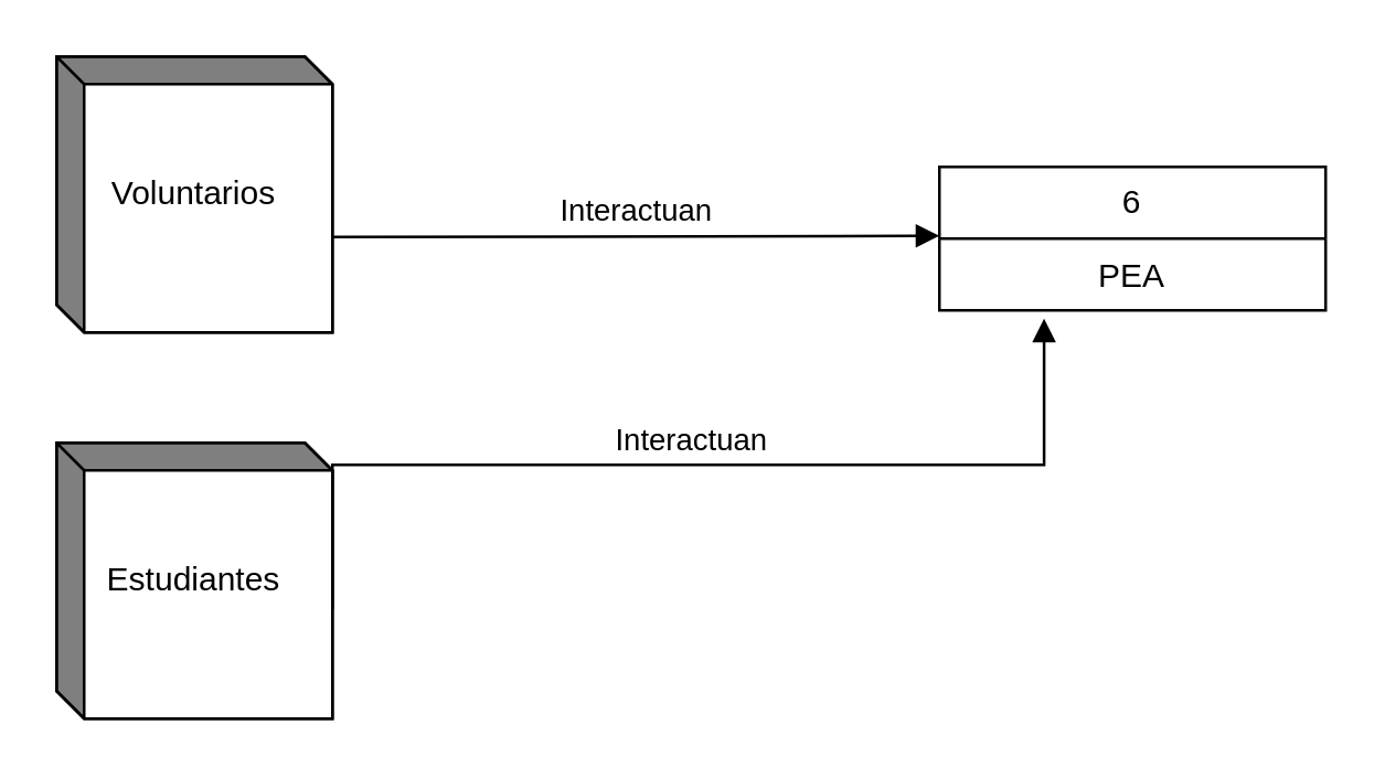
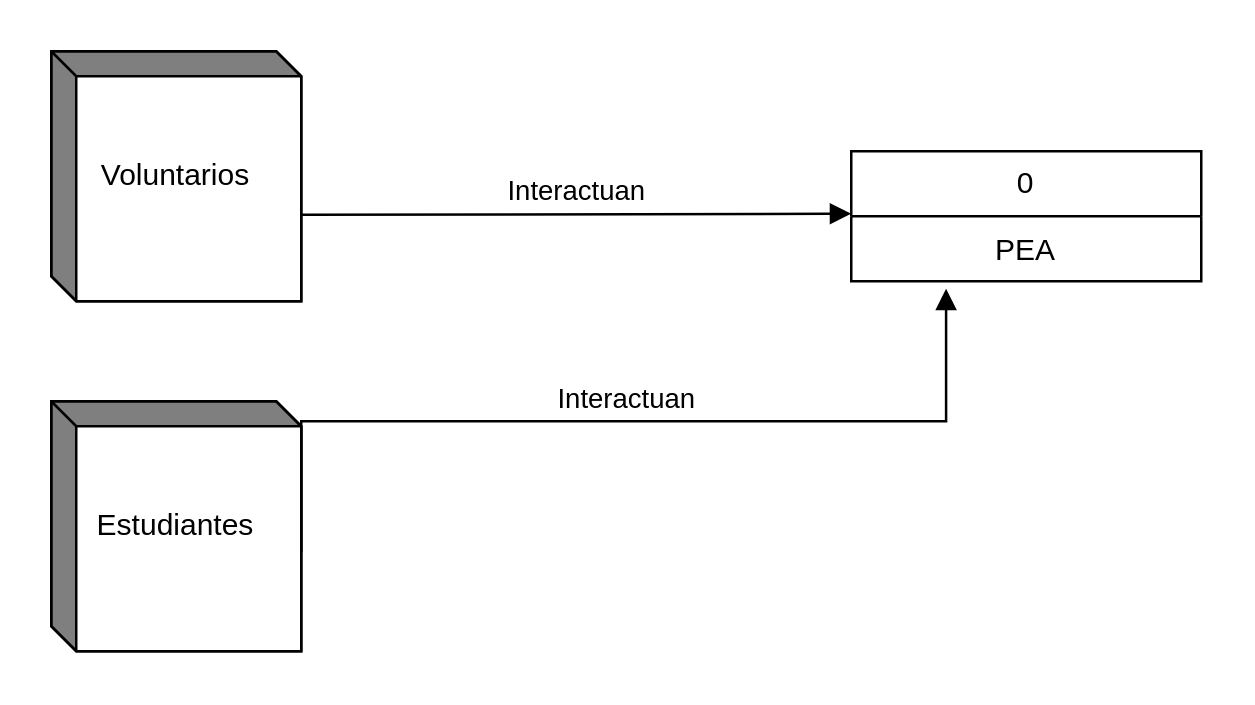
  <mxCell id="0" />
  <mxCell id="1" parent="0" />
  <mxCell id="2" value="Voluntarios" style="html=1;dashed=0;whiteSpace=wrap;shape=mxgraph.dfd.externalEntity" vertex="1" parent="1"><mxGeometry x="20" y="20" width="100" height="100" as="geometry" /></mxCell>
  <mxCell id="3" value="Interactuan" style="html=1;verticalAlign=bottom;endArrow=block;edgeStyle=elbowEdgeStyle;elbow=vertical;curved=0;rounded=0;entryX=0.271;entryY=1.115;entryDx=0;entryDy=0;entryPerimeter=0;" edge="1" parent="1" target="5"><mxGeometry width="80" relative="1" as="geometry"><mxPoint x="120" y="220.29" as="sourcePoint" /><mxPoint x="340" y="220.29" as="targetPoint" /></mxGeometry></mxCell>
- <mxCell id="4" value="6" style="swimlane;fontStyle=0;childLayout=stackLayout;horizontal=1;startSize=26;fillColor=none;horizontalStack=0;resizeParent=1;resizeParentMax=0;resizeLast=0;collapsible=1;marginBottom=0;whiteSpace=wrap;html=1;" vertex="1" parent="1"><mxGeometry x="340" y="60" width="140" height="52" as="geometry" /></mxCell>
+ <mxCell id="4" value="0" style="swimlane;fontStyle=0;childLayout=stackLayout;horizontal=1;startSize=26;fillColor=none;horizontalStack=0;resizeParent=1;resizeParentMax=0;resizeLast=0;collapsible=1;marginBottom=0;whiteSpace=wrap;html=1;" vertex="1" parent="1"><mxGeometry x="340" y="60" width="140" height="52" as="geometry" /></mxCell>
  <mxCell id="5" value="PEA" style="text;strokeColor=none;fillColor=none;align=center;verticalAlign=top;spacingLeft=4;spacingRight=4;overflow=hidden;rotatable=0;points=[[0,0.5],[1,0.5]];portConstraint=eastwest;whiteSpace=wrap;html=1;" vertex="1" parent="4"><mxGeometry y="26" width="140" height="26" as="geometry" /></mxCell>
  <mxCell id="6" value="Estudiantes" style="html=1;dashed=0;whiteSpace=wrap;shape=mxgraph.dfd.externalEntity" vertex="1" parent="1"><mxGeometry x="20" y="160" width="100" height="100" as="geometry" /></mxCell>
  <mxCell id="7" value="Interactuan" style="html=1;verticalAlign=bottom;endArrow=block;edgeStyle=elbowEdgeStyle;elbow=vertical;curved=0;rounded=0;" edge="1" parent="1"><mxGeometry width="80" relative="1" as="geometry"><mxPoint x="120" y="85.41" as="sourcePoint" /><mxPoint x="340" y="85.41" as="targetPoint" /></mxGeometry></mxCell>
